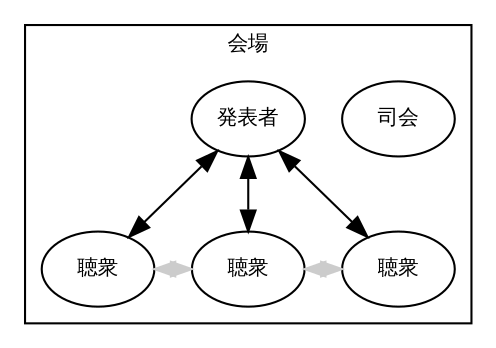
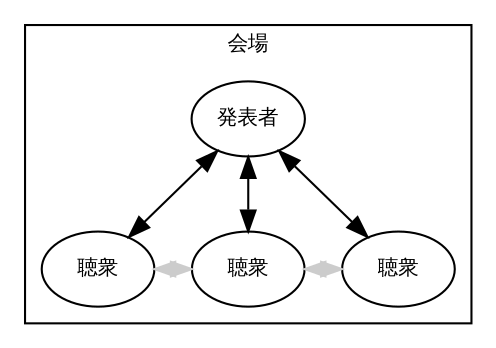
  digraph {
    fontname="DejaVu Serif"
    node [fontname="DejaVu Serif" fontsize=10]
    edge [dir=both fontname="DejaVu Serif"]
    n1 [label="聴衆"]
    n2 [label="聴衆"]
    n3 [label="聴衆"]
-   n4 [label="司会"]
    n5 [label="発表者"]
    subgraph cluster_1 {
      fontsize=10
      label="会場"
-     n4
      n5
      subgraph sub_2 {
        fontsize=10
        label="会場"
        rank=same
        n1
        n2
        n3
      }
    }
    n1 -> n2 [color="#cccccc"]
    n2 -> n3 [color="#cccccc"]
    n5 -> n1
    n5 -> n2
    n5 -> n3
  }
